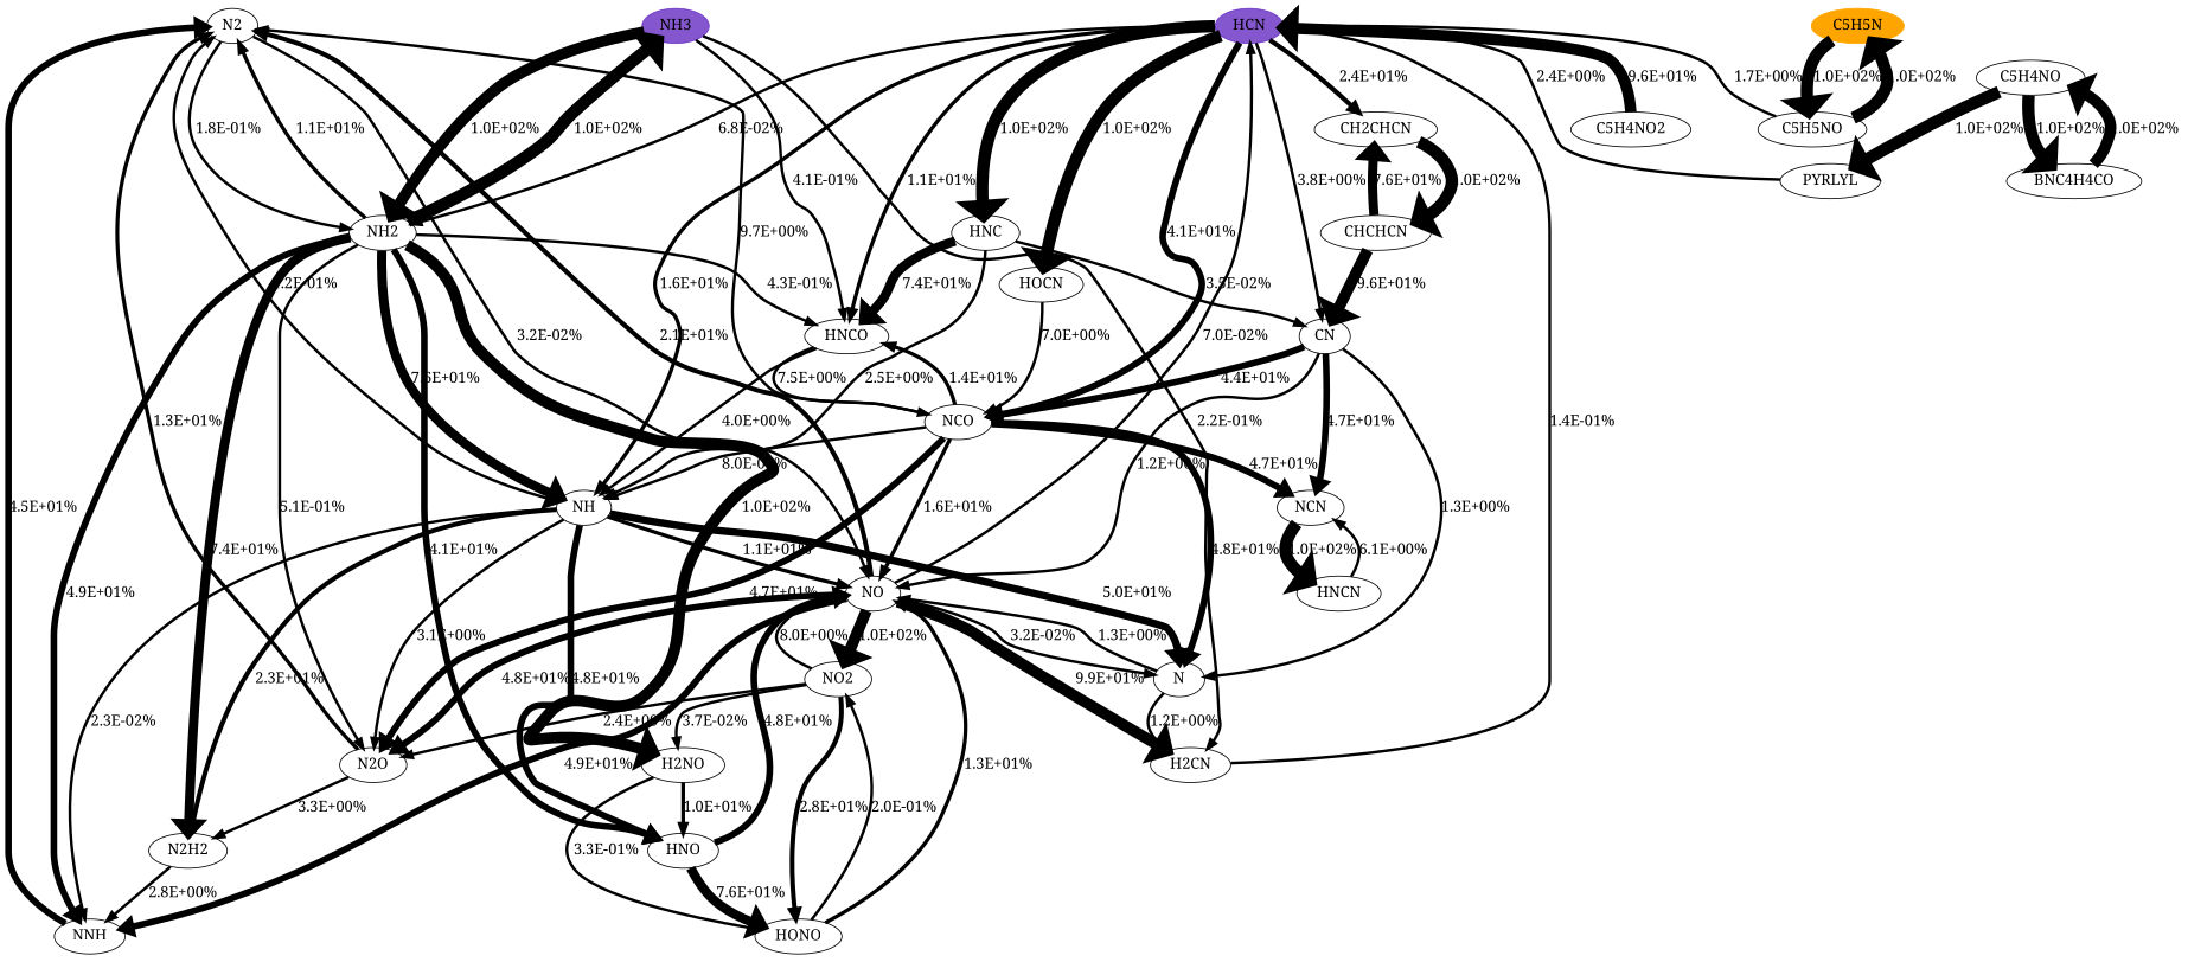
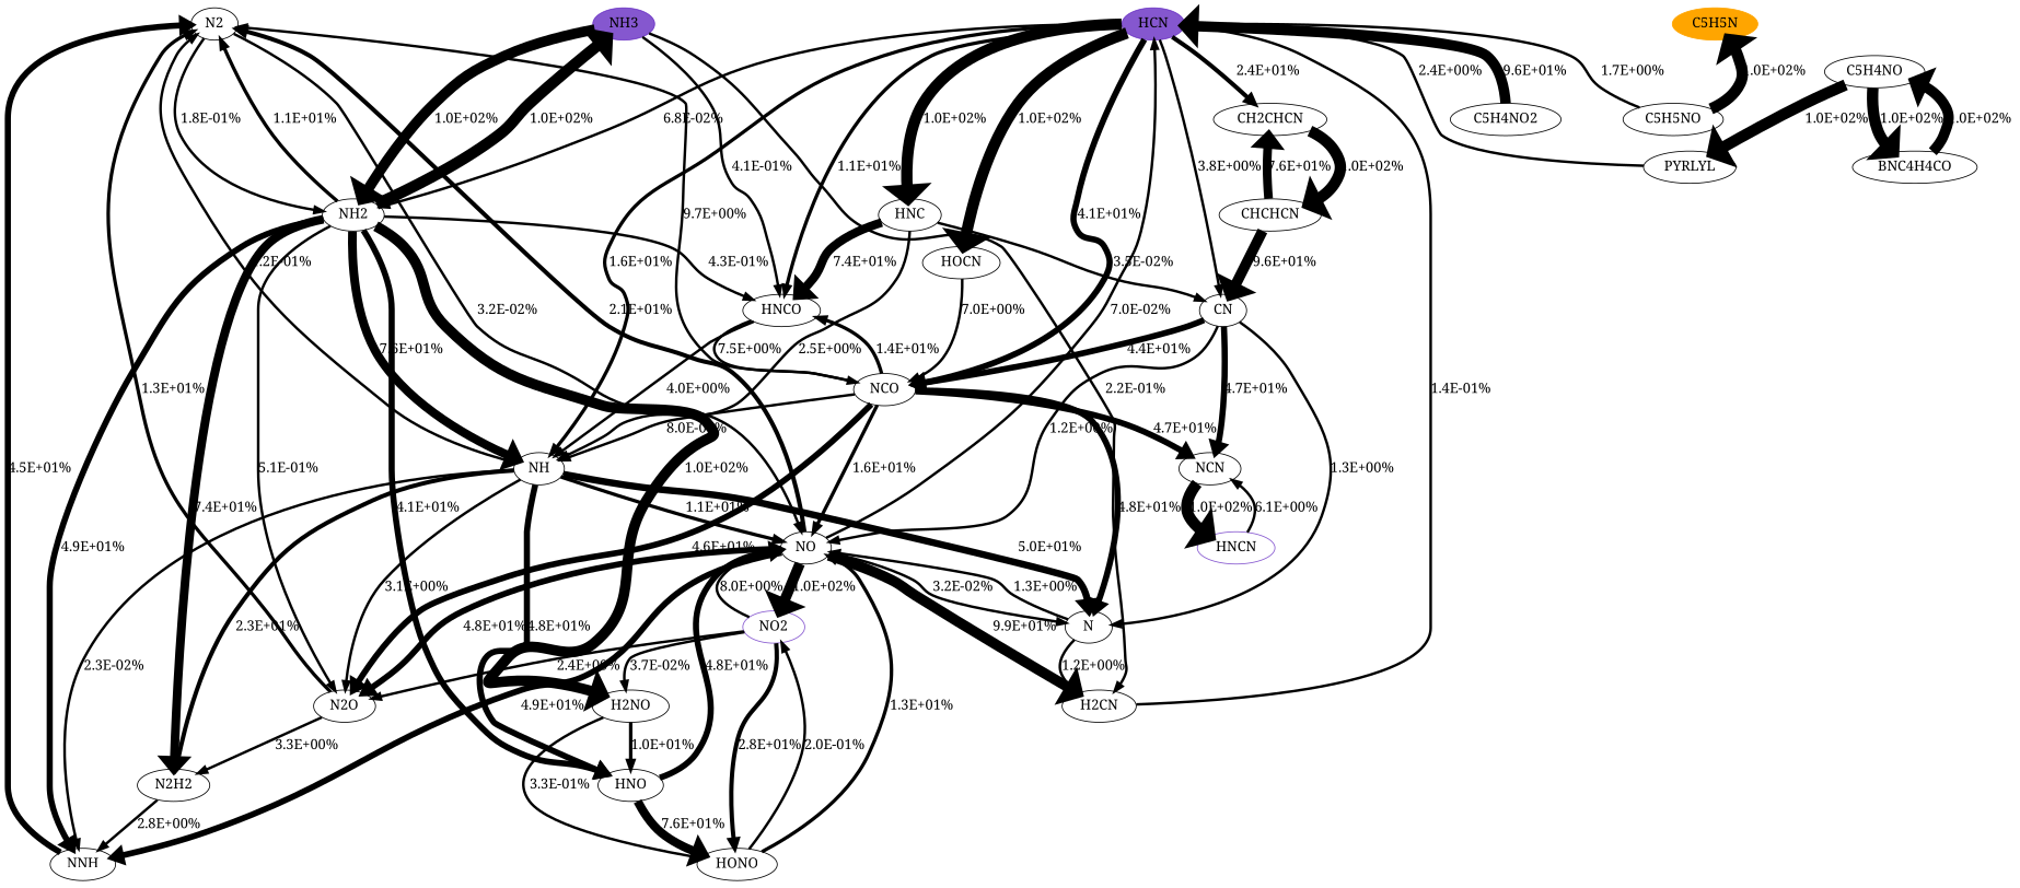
  digraph {
    b="0,0,1558,558"
    rankdir=TB
    splines=True
    node [fontname=serif fontsize=16]
    edge [fontcolor=black fontname=serif fontsize=16 penwidth=3]
    N2
    HCN [color="#500dbab1" fillcolor="#500dbab1" style=filled]
    NH3 [color="#500dbab1" fillcolor="#500dbab1" style=filled]
    C5H5N [color=orange fillcolor=orange style=filled]
    NO
    NH2
    HNCO
    NH
    HNC
    CN
    NCO
    CH2CHCN
    HOCN
    H2CN
    C5H5NO
    NNH
    N
    N2O
-   NO2
+   NO2 [color="#500dbab1"]
    N2H2
    HONO
    H2NO
    HNO
    NCN
    CHCHCN
-   HNCN
+   HNCN [color="#500dbab1"]
    C5H4NO
    PYRLYL
    BNC4H4CO
    C5H4NO2
    subgraph sub_1 {
      rank=source
      N2
      HCN
      NH3
      C5H5N
    }
    N2 -> NO [label="3.2E-02%"]
    N2 -> NH2 [label="1.8E-01%"]
    HCN -> NH2 [label="6.8E-02%"]
    HCN -> HNCO [label="1.1E+01%" penwidth=4]
    HCN -> NH [label="1.6E+01%" penwidth=4]
    HCN -> HNC [label="1.0E+02%" penwidth=13]
    HCN -> CN [label="3.8E+00%"]
    HCN -> NCO [label="4.1E+01%" penwidth=7]
    HCN -> CH2CHCN [label="2.4E+01%" penwidth=5]
    HCN -> HOCN [label="1.0E+02%" penwidth=13]
    NH3 -> NH2 [label="1.0E+02%" penwidth=12]
    NH3 -> HNCO [label="4.1E-01%"]
    NH3 -> H2CN [label="2.2E-01%"]
-   C5H5N -> C5H5NO [label="1.0E+02%" penwidth=13]
    NO -> N2 [label="2.1E+01%" penwidth=5]
    NO -> HCN [label="7.0E-02%"]
    NO -> H2CN [label="9.9E+01%" penwidth=12]
    NO -> NNH [label="4.9E+01%" penwidth=7]
    NO -> N [label="3.2E-02%"]
    NO -> N2O [label="4.8E+01%" penwidth=7]
    NO -> NO2 [label="1.0E+02%" penwidth=12]
    NH2 -> N2 [label="1.1E+01%" penwidth=4]
    NH2 -> NH3 [label="1.0E+02%" penwidth=13]
    NH2 -> HNCO [label="4.3E-01%"]
    NH2 -> NH [label="7.6E+01%" penwidth=10]
    NH2 -> NNH [label="4.9E+01%" penwidth=7]
    NH2 -> N2O [label="5.1E-01%"]
    NH2 -> N2H2 [label="7.4E+01%" penwidth=10]
    NH2 -> H2NO [label="1.0E+02%" penwidth=12]
    NH2 -> HNO [label="4.1E+01%" penwidth=7]
    HNCO -> NH [label="4.0E+00%"]
    HNCO -> NCO [label="7.5E+00%"]
    NH -> N2 [label="1.2E-01%"]
    NH -> NO [label="1.1E+01%" penwidth=4]
    NH -> NNH [label="2.3E-02%"]
    NH -> N [label="5.0E+01%" penwidth=8]
    NH -> N2O [label="3.1E+00%"]
    NH -> N2H2 [label="2.3E+01%" penwidth=5]
    NH -> HNO [label="4.8E+01%" penwidth=7]
    HNC -> HNCO [label="7.4E+01%" penwidth=10]
    HNC -> NH [label="2.5E+00%"]
    HNC -> CN [label="3.5E-02%"]
    CN -> NO [label="1.2E+00%"]
    CN -> NCO [label="4.4E+01%" penwidth=7]
    CN -> N [label="1.3E+00%"]
    CN -> NCN [label="4.7E+01%" penwidth=7]
    NCO -> N2 [label="9.7E+00%"]
    NCO -> NO [label="1.6E+01%" penwidth=4]
    NCO -> HNCO [label="1.4E+01%" penwidth=4]
    NCO -> NH [label="8.0E-01%"]
    NCO -> N [label="4.8E+01%" penwidth=7]
-   NCO -> N2O [label="4.7E+01%" penwidth=7]
+   NCO -> N2O [label="4.6E+01%" penwidth=7]
    NCO -> NCN [label="4.7E+01%" penwidth=7]
    CH2CHCN -> CHCHCN [label="1.0E+02%" penwidth=13]
    HOCN -> NCO [label="7.0E+00%"]
    H2CN -> HCN [label="1.4E-01%"]
    C5H5NO -> HCN [label="1.7E+00%"]
    C5H5NO -> C5H5N [label="1.0E+02%" penwidth=13]
    NNH -> N2 [label="4.5E+01%" penwidth=7]
    N -> NO [label="1.3E+00%"]
    N -> H2CN [label="1.2E+00%"]
    N2O -> N2 [label="1.3E+01%" penwidth=4]
    N2O -> N2H2 [label="3.3E+00%"]
    NO2 -> NO [label="8.0E+00%"]
    NO2 -> N2O [label="2.4E+00%"]
    NO2 -> HONO [label="2.8E+01%" penwidth=5]
    NO2 -> H2NO [label="3.7E-02%"]
    N2H2 -> NNH [label="2.8E+00%"]
    HONO -> NO [label="1.3E+01%" penwidth=4]
    HONO -> NO2 [label="2.0E-01%"]
    H2NO -> HONO [label="3.3E-01%"]
    H2NO -> HNO [label="1.0E+01%" penwidth=4]
    HNO -> NO [label="4.8E+01%" penwidth=7]
    HNO -> HONO [label="7.6E+01%" penwidth=10]
    NCN -> HNCN [label="1.0E+02%" penwidth=13]
    CHCHCN -> CN [label="9.6E+01%" penwidth=12]
    CHCHCN -> CH2CHCN [label="7.6E+01%" penwidth=10]
    HNCN -> NCN [label="6.1E+00%"]
    C5H4NO -> PYRLYL [label="1.0E+02%" penwidth=13]
    C5H4NO -> BNC4H4CO [label="1.0E+02%" penwidth=13]
    PYRLYL -> HCN [label="2.4E+00%"]
    BNC4H4CO -> C5H4NO [label="1.0E+02%" penwidth=12]
    C5H4NO2 -> HCN [label="9.6E+01%" penwidth=12]
  }
